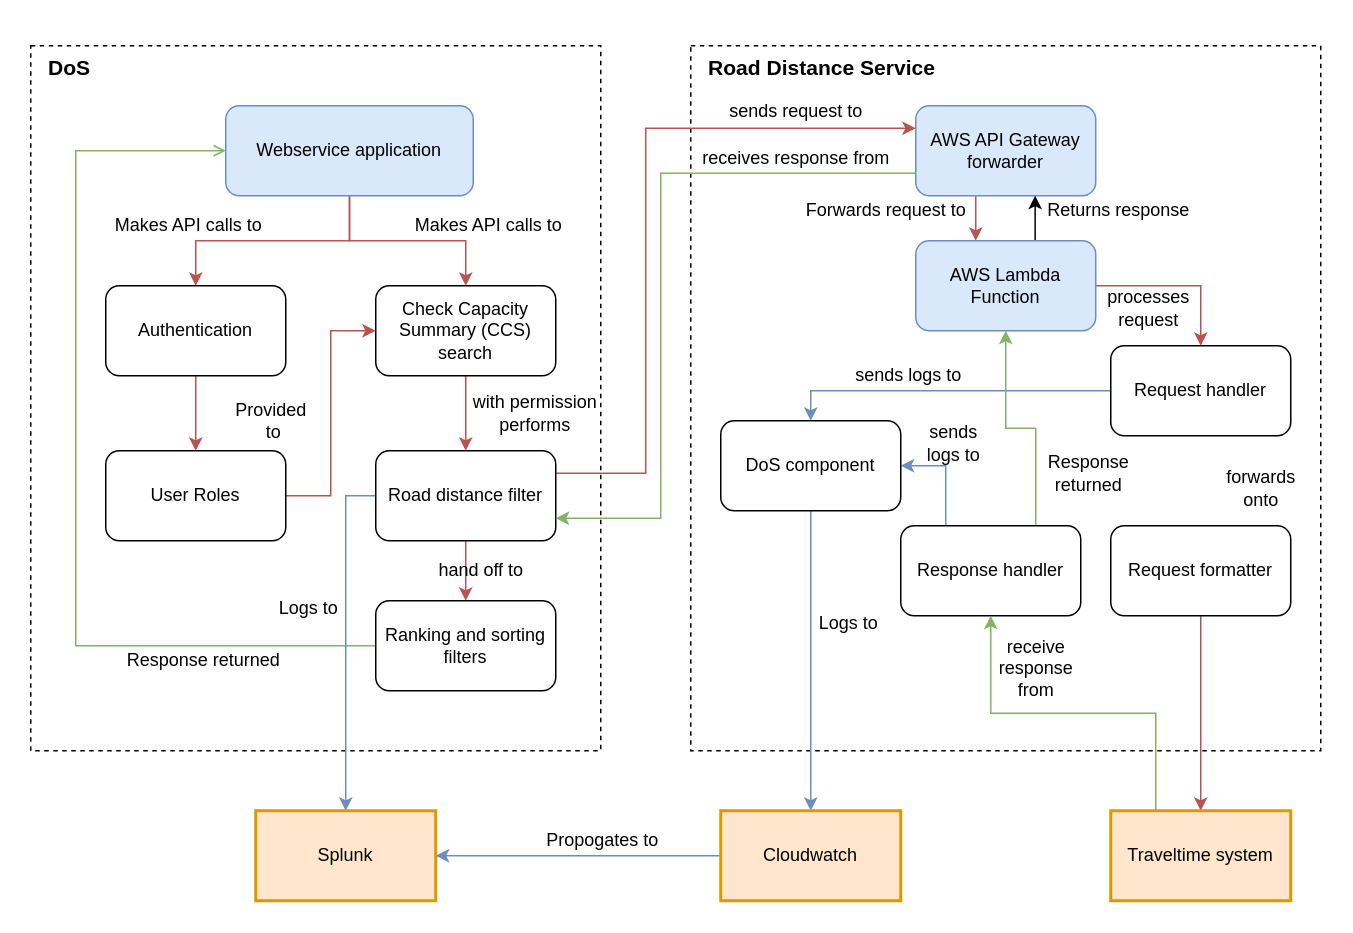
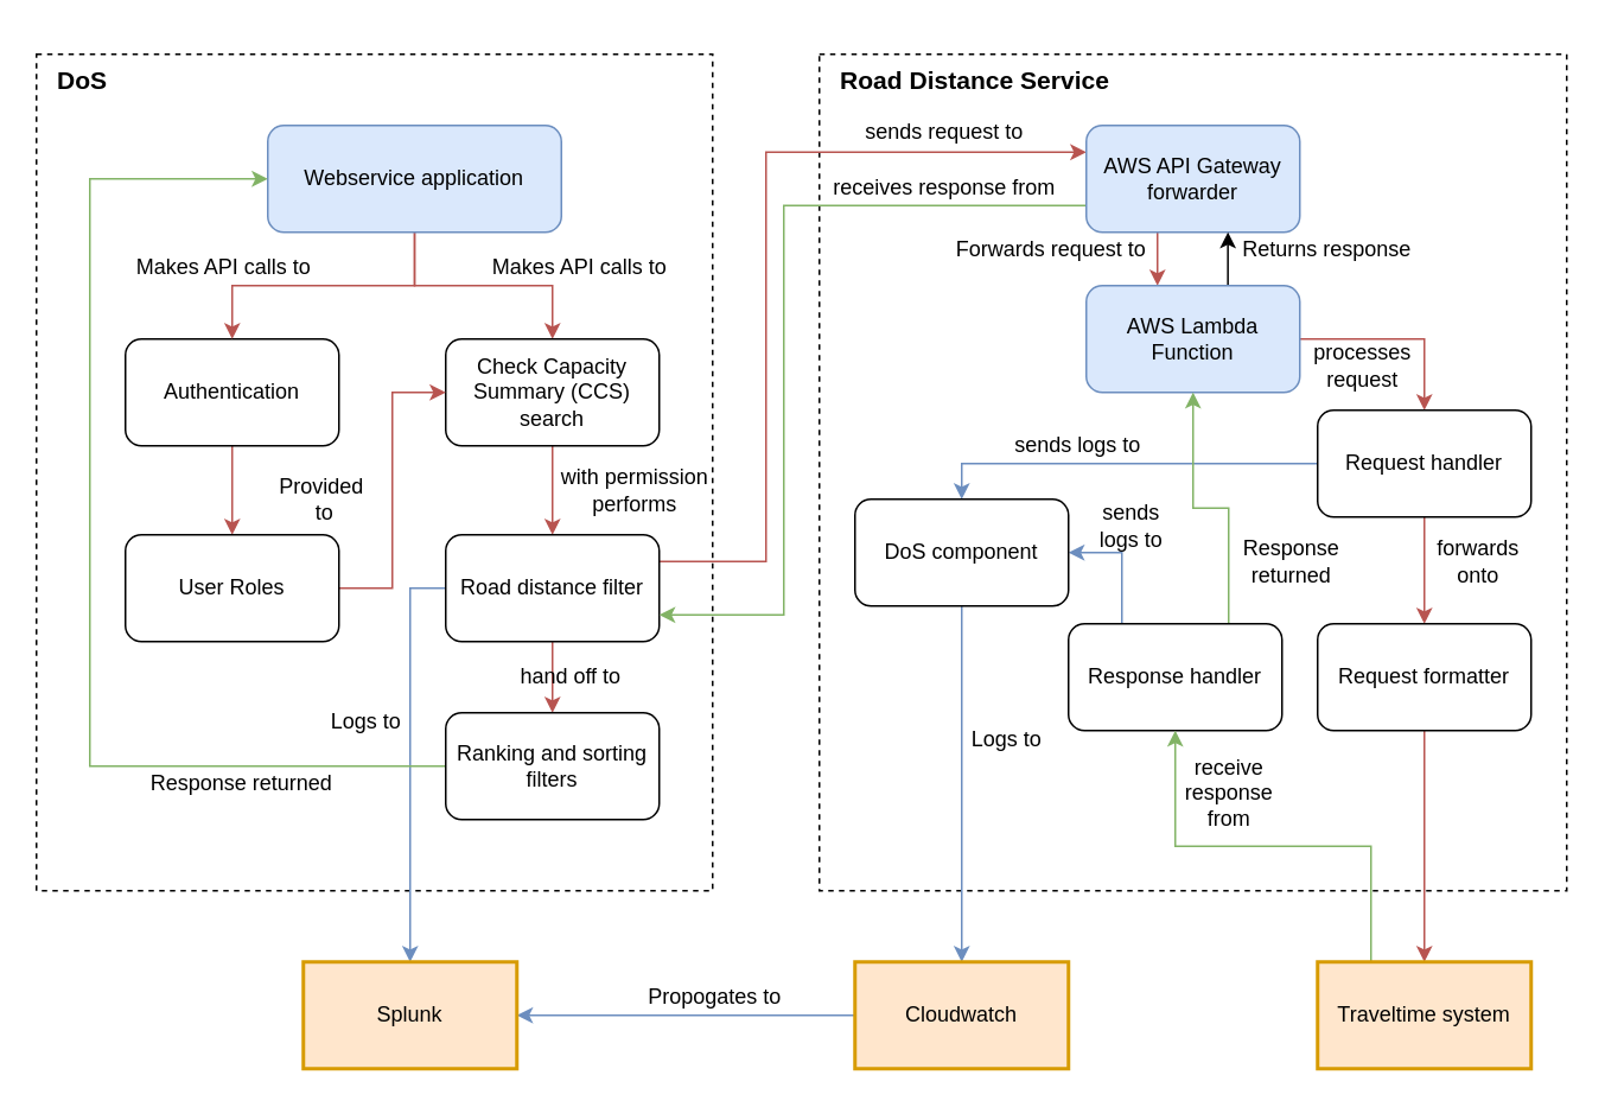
  <mxCell id="0" />
  <mxCell id="1" parent="0" />
  <mxCell id="2" value="" style="rounded=0;whiteSpace=wrap;html=1;dashed=1;fillColor=none;align=left;" parent="1" vertex="1"><mxGeometry x="20" y="30" width="380" height="470" as="geometry" /></mxCell>
  <mxCell id="3" value="" style="rounded=0;whiteSpace=wrap;html=1;dashed=1;fillColor=none;" parent="1" vertex="1"><mxGeometry x="460" y="30" width="420" height="470" as="geometry" /></mxCell>
  <mxCell id="4" style="edgeStyle=orthogonalEdgeStyle;rounded=0;orthogonalLoop=1;jettySize=auto;html=1;entryX=0.5;entryY=0;entryDx=0;entryDy=0;fillColor=#f8cecc;strokeColor=#b85450;" parent="1" source="5" target="12" edge="1"><mxGeometry relative="1" as="geometry" /></mxCell>
  <mxCell id="5" value="Authentication" style="rounded=1;whiteSpace=wrap;html=1;" parent="1" vertex="1"><mxGeometry x="70" y="190" width="120" height="60" as="geometry" /></mxCell>
  <mxCell id="6" style="edgeStyle=orthogonalEdgeStyle;rounded=0;orthogonalLoop=1;jettySize=auto;html=1;fillColor=#f8cecc;strokeColor=#b85450;" parent="1" source="8" target="5" edge="1"><mxGeometry relative="1" as="geometry" /></mxCell>
  <mxCell id="7" style="edgeStyle=orthogonalEdgeStyle;rounded=0;orthogonalLoop=1;jettySize=auto;html=1;entryX=0.5;entryY=0;entryDx=0;entryDy=0;fillColor=#f8cecc;strokeColor=#b85450;" parent="1" source="8" target="10" edge="1"><mxGeometry relative="1" as="geometry" /></mxCell>
  <mxCell id="8" value="Webservice application" style="rounded=1;whiteSpace=wrap;html=1;fillColor=#dae8fc;strokeColor=#6c8ebf;" parent="1" vertex="1"><mxGeometry x="150" y="70" width="165" height="60" as="geometry" /></mxCell>
  <mxCell id="9" style="edgeStyle=orthogonalEdgeStyle;rounded=0;orthogonalLoop=1;jettySize=auto;html=1;entryX=0.5;entryY=0;entryDx=0;entryDy=0;fillColor=#f8cecc;strokeColor=#b85450;" parent="1" source="10" target="16" edge="1"><mxGeometry relative="1" as="geometry" /></mxCell>
  <mxCell id="10" value="Check Capacity Summary (CCS) search" style="rounded=1;whiteSpace=wrap;html=1;" parent="1" vertex="1"><mxGeometry x="250" y="190" width="120" height="60" as="geometry" /></mxCell>
  <mxCell id="11" style="edgeStyle=orthogonalEdgeStyle;rounded=0;orthogonalLoop=1;jettySize=auto;html=1;entryX=0;entryY=0.5;entryDx=0;entryDy=0;fillColor=#f8cecc;strokeColor=#b85450;" parent="1" source="12" target="10" edge="1"><mxGeometry relative="1" as="geometry" /></mxCell>
  <mxCell id="12" value="User Roles" style="rounded=1;whiteSpace=wrap;html=1;" parent="1" vertex="1"><mxGeometry x="70" y="300" width="120" height="60" as="geometry" /></mxCell>
  <mxCell id="13" style="edgeStyle=orthogonalEdgeStyle;rounded=0;orthogonalLoop=1;jettySize=auto;html=1;entryX=0.5;entryY=0;entryDx=0;entryDy=0;exitX=0;exitY=0.5;exitDx=0;exitDy=0;fillColor=#dae8fc;strokeColor=#6c8ebf;" parent="1" source="16" target="54" edge="1"><mxGeometry relative="1" as="geometry" /></mxCell>
  <mxCell id="14" style="edgeStyle=orthogonalEdgeStyle;rounded=0;orthogonalLoop=1;jettySize=auto;html=1;entryX=0;entryY=0.25;entryDx=0;entryDy=0;exitX=1;exitY=0.25;exitDx=0;exitDy=0;fillColor=#f8cecc;strokeColor=#b85450;" parent="1" source="16" target="19" edge="1"><mxGeometry relative="1" as="geometry"><Array as="points"><mxPoint x="430" y="315" /><mxPoint x="430" y="85" /></Array><mxPoint x="390" y="330" as="sourcePoint" /></mxGeometry></mxCell>
  <mxCell id="15" style="edgeStyle=orthogonalEdgeStyle;rounded=0;orthogonalLoop=1;jettySize=auto;html=1;exitX=0.5;exitY=1;exitDx=0;exitDy=0;entryX=0.5;entryY=0;entryDx=0;entryDy=0;fillColor=#f8cecc;strokeColor=#b85450;" parent="1" source="16" target="52" edge="1"><mxGeometry relative="1" as="geometry" /></mxCell>
  <mxCell id="16" value="Road distance filter" style="rounded=1;whiteSpace=wrap;html=1;" parent="1" vertex="1"><mxGeometry x="250" y="300" width="120" height="60" as="geometry" /></mxCell>
  <mxCell id="17" style="edgeStyle=orthogonalEdgeStyle;rounded=0;orthogonalLoop=1;jettySize=auto;html=1;entryX=0.75;entryY=0;entryDx=0;entryDy=0;endArrow=classic;endFill=1;exitX=0.75;exitY=1;exitDx=0;exitDy=0;fillColor=#f8cecc;strokeColor=#b85450;" edge="1" parent="1"><mxGeometry relative="1" as="geometry"><mxPoint x="650" y="130" as="sourcePoint" /><mxPoint x="650" y="160" as="targetPoint" /></mxGeometry></mxCell>
  <mxCell id="18" style="edgeStyle=orthogonalEdgeStyle;rounded=0;orthogonalLoop=1;jettySize=auto;html=1;entryX=1;entryY=0.75;entryDx=0;entryDy=0;endArrow=classic;endFill=1;exitX=0;exitY=0.75;exitDx=0;exitDy=0;fillColor=#d5e8d4;strokeColor=#82b366;" edge="1" parent="1" source="19" target="16"><mxGeometry relative="1" as="geometry"><Array as="points"><mxPoint x="440" y="115" /><mxPoint x="440" y="345" /></Array></mxGeometry></mxCell>
  <mxCell id="19" value="AWS API Gateway forwarder" style="rounded=1;whiteSpace=wrap;html=1;fillColor=#dae8fc;strokeColor=#6c8ebf;" parent="1" vertex="1"><mxGeometry x="610" y="70" width="120" height="60" as="geometry" /></mxCell>
  <mxCell id="20" style="edgeStyle=orthogonalEdgeStyle;rounded=0;orthogonalLoop=1;jettySize=auto;html=1;fillColor=#f8cecc;strokeColor=#b85450;" parent="1" source="22" target="26" edge="1"><mxGeometry relative="1" as="geometry" /></mxCell>
  <mxCell id="21" style="edgeStyle=orthogonalEdgeStyle;rounded=0;orthogonalLoop=1;jettySize=auto;html=1;entryX=0.25;entryY=1;entryDx=0;entryDy=0;endArrow=classic;endFill=1;exitX=0.25;exitY=0;exitDx=0;exitDy=0;" edge="1" parent="1"><mxGeometry relative="1" as="geometry"><mxPoint x="689.6" y="160" as="sourcePoint" /><mxPoint x="689.6" y="130" as="targetPoint" /></mxGeometry></mxCell>
  <mxCell id="22" value="AWS Lambda Function" style="rounded=1;whiteSpace=wrap;html=1;fillColor=#dae8fc;strokeColor=#6c8ebf;" parent="1" vertex="1"><mxGeometry x="610" y="160" width="120" height="60" as="geometry" /></mxCell>
  <mxCell id="23" style="edgeStyle=orthogonalEdgeStyle;rounded=0;orthogonalLoop=1;jettySize=auto;html=1;exitX=0.5;exitY=1;exitDx=0;exitDy=0;entryX=0.5;entryY=0;entryDx=0;entryDy=0;fillColor=#f8cecc;strokeColor=#b85450;" parent="1" source="48" target="44" edge="1"><mxGeometry relative="1" as="geometry"><Array as="points"><mxPoint x="800" y="500" /><mxPoint x="800" y="500" /></Array></mxGeometry></mxCell>
+ <mxCell id="24" style="edgeStyle=orthogonalEdgeStyle;rounded=0;orthogonalLoop=1;jettySize=auto;html=1;entryX=0.5;entryY=0;entryDx=0;entryDy=0;fillColor=#f8cecc;strokeColor=#b85450;" parent="1" source="26" target="48" edge="1"><mxGeometry relative="1" as="geometry" /></mxCell>
  <mxCell id="25" style="edgeStyle=orthogonalEdgeStyle;rounded=0;orthogonalLoop=1;jettySize=auto;html=1;exitX=0;exitY=0.5;exitDx=0;exitDy=0;entryX=0.5;entryY=0;entryDx=0;entryDy=0;fillColor=#dae8fc;strokeColor=#6c8ebf;" parent="1" source="26" target="31" edge="1"><mxGeometry relative="1" as="geometry" /></mxCell>
  <mxCell id="26" value="Request handler" style="rounded=1;whiteSpace=wrap;html=1;" parent="1" vertex="1"><mxGeometry x="740" y="230" width="120" height="60" as="geometry" /></mxCell>
  <mxCell id="27" style="edgeStyle=orthogonalEdgeStyle;rounded=0;orthogonalLoop=1;jettySize=auto;html=1;entryX=1;entryY=0.5;entryDx=0;entryDy=0;exitX=0.25;exitY=0;exitDx=0;exitDy=0;fillColor=#dae8fc;strokeColor=#6c8ebf;" parent="1" source="29" target="31" edge="1"><mxGeometry relative="1" as="geometry" /></mxCell>
  <mxCell id="28" style="edgeStyle=orthogonalEdgeStyle;rounded=0;orthogonalLoop=1;jettySize=auto;html=1;endArrow=classic;endFill=1;exitX=0.75;exitY=0;exitDx=0;exitDy=0;entryX=0.5;entryY=1;entryDx=0;entryDy=0;fillColor=#d5e8d4;strokeColor=#82b366;" edge="1" parent="1" source="29" target="22"><mxGeometry relative="1" as="geometry"><mxPoint x="670" y="230" as="targetPoint" /></mxGeometry></mxCell>
  <mxCell id="29" value="Response handler" style="rounded=1;whiteSpace=wrap;html=1;" parent="1" vertex="1"><mxGeometry x="600" y="350" width="120" height="60" as="geometry" /></mxCell>
  <mxCell id="30" style="edgeStyle=orthogonalEdgeStyle;rounded=0;orthogonalLoop=1;jettySize=auto;html=1;entryX=0.5;entryY=0;entryDx=0;entryDy=0;fillColor=#dae8fc;strokeColor=#6c8ebf;" parent="1" source="31" target="47" edge="1"><mxGeometry relative="1" as="geometry"><mxPoint x="680" y="420" as="targetPoint" /></mxGeometry></mxCell>
  <mxCell id="31" value="DoS component" style="rounded=1;whiteSpace=wrap;html=1;" parent="1" vertex="1"><mxGeometry x="480" y="280" width="120" height="60" as="geometry" /></mxCell>
  <mxCell id="32" value="&lt;h3&gt;&lt;b&gt;DoS&lt;/b&gt;&lt;/h3&gt;" style="text;html=1;align=left;verticalAlign=middle;resizable=0;points=[];autosize=1;strokeColor=none;" parent="1" vertex="1"><mxGeometry x="30" width="40" height="50" as="geometry" y="20" /></mxCell>
  <mxCell id="33" value="&lt;h3&gt;&lt;b&gt;Road Distance Service&lt;/b&gt;&lt;/h3&gt;" style="text;html=1;align=left;verticalAlign=middle;resizable=0;points=[];autosize=1;strokeColor=none;" parent="1" vertex="1"><mxGeometry x="470" width="170" height="50" as="geometry" y="20" /></mxCell>
  <mxCell id="34" value="Makes API calls to" style="text;html=1;align=center;verticalAlign=middle;resizable=0;points=[];autosize=1;strokeColor=none;" parent="1" vertex="1"><mxGeometry x="70" y="140" width="110" height="20" as="geometry" /></mxCell>
  <mxCell id="35" value="Makes API calls to" style="text;html=1;align=center;verticalAlign=middle;resizable=0;points=[];autosize=1;strokeColor=none;" parent="1" vertex="1"><mxGeometry x="270" y="140" width="110" height="20" as="geometry" /></mxCell>
  <mxCell id="36" value="Provided&lt;br&gt;&amp;nbsp;to" style="text;html=1;align=center;verticalAlign=middle;resizable=0;points=[];autosize=1;strokeColor=none;" parent="1" vertex="1"><mxGeometry x="150" y="265" width="60" height="30" as="geometry" /></mxCell>
  <mxCell id="37" value="with permission &lt;br&gt;performs" style="text;html=1;align=center;verticalAlign=middle;resizable=0;points=[];autosize=1;strokeColor=none;" parent="1" vertex="1"><mxGeometry x="306" y="260" width="100" height="30" as="geometry" /></mxCell>
  <mxCell id="38" value="sends request to" style="text;html=1;align=center;verticalAlign=middle;resizable=0;points=[];autosize=1;strokeColor=none;" parent="1" vertex="1"><mxGeometry x="480" y="64" width="100" height="20" as="geometry" /></mxCell>
  <mxCell id="39" value="sends &lt;br&gt;logs to" style="text;html=1;align=center;verticalAlign=middle;resizable=0;points=[];autosize=1;strokeColor=none;" parent="1" vertex="1"><mxGeometry x="610" y="280" width="50" height="30" as="geometry" /></mxCell>
  <mxCell id="40" value="Forwards request to" style="text;html=1;align=center;verticalAlign=middle;resizable=0;points=[];autosize=1;strokeColor=none;" parent="1" vertex="1"><mxGeometry x="530" y="130" width="120" height="20" as="geometry" /></mxCell>
  <mxCell id="41" value="processes&lt;br&gt;request" style="text;html=1;align=center;verticalAlign=middle;resizable=0;points=[];autosize=1;strokeColor=none;" parent="1" vertex="1"><mxGeometry x="730" y="190" width="70" height="30" as="geometry" /></mxCell>
  <mxCell id="42" value="Logs to" style="text;html=1;align=center;verticalAlign=middle;resizable=0;points=[];autosize=1;strokeColor=none;" parent="1" vertex="1"><mxGeometry x="540" y="405" width="50" height="20" as="geometry" /></mxCell>
  <mxCell id="43" style="edgeStyle=orthogonalEdgeStyle;rounded=0;orthogonalLoop=1;jettySize=auto;html=1;entryX=0.5;entryY=1;entryDx=0;entryDy=0;exitX=0.25;exitY=0;exitDx=0;exitDy=0;fillColor=#d5e8d4;strokeColor=#82b366;" parent="1" source="44" target="29" edge="1"><mxGeometry relative="1" as="geometry" /></mxCell>
  <mxCell id="44" value="Traveltime system" style="rounded=0;whiteSpace=wrap;html=1;fillColor=#ffe6cc;strokeColor=#d79b00;strokeWidth=2;" parent="1" vertex="1"><mxGeometry x="740" y="540" width="120" height="60" as="geometry" /></mxCell>
  <mxCell id="45" value="receive &lt;br&gt;response &lt;br&gt;from" style="text;html=1;align=center;verticalAlign=middle;resizable=0;points=[];autosize=1;strokeColor=none;" parent="1" vertex="1"><mxGeometry x="660" y="420" width="60" height="50" as="geometry" /></mxCell>
  <mxCell id="46" style="edgeStyle=orthogonalEdgeStyle;rounded=0;orthogonalLoop=1;jettySize=auto;html=1;entryX=1;entryY=0.5;entryDx=0;entryDy=0;endArrow=classic;endFill=1;fillColor=#dae8fc;strokeColor=#6c8ebf;" edge="1" parent="1" source="47" target="54"><mxGeometry relative="1" as="geometry" /></mxCell>
  <mxCell id="47" value="Cloudwatch" style="rounded=0;whiteSpace=wrap;html=1;fillColor=#ffe6cc;strokeColor=#d79b00;strokeWidth=2;" parent="1" vertex="1"><mxGeometry x="480" y="540" width="120" height="60" as="geometry" /></mxCell>
  <mxCell id="48" value="Request formatter" style="rounded=1;whiteSpace=wrap;html=1;" parent="1" vertex="1"><mxGeometry x="740" y="350" width="120" height="60" as="geometry" /></mxCell>
- <mxCell id="49" value="forwards&lt;br&gt;onto" style="text;html=1;align=center;verticalAlign=middle;resizable=0;points=[];autosize=1;shadow=0;" parent="1" vertex="1"><mxGeometry x="810" y="310" width="60" height="30" as="geometry" /></mxCell>
+ <mxCell id="49" value="forwards&lt;br&gt;onto" style="text;html=1;align=center;verticalAlign=middle;resizable=0;points=[];autosize=1;shadow=0;" parent="1" vertex="1"><mxGeometry x="800" y="300" width="60" height="30" as="geometry" /></mxCell>
  <mxCell id="50" value="sends logs to" style="text;html=1;align=center;verticalAlign=middle;resizable=0;points=[];autosize=1;strokeColor=none;" parent="1" vertex="1"><mxGeometry x="560" y="240" width="90" height="20" as="geometry" /></mxCell>
- <mxCell id="51" style="edgeStyle=orthogonalEdgeStyle;rounded=0;orthogonalLoop=1;jettySize=auto;html=1;entryX=0;entryY=0.5;entryDx=0;entryDy=0;endArrow=open;endFill=1;fillColor=#d5e8d4;strokeColor=#82b366;exitX=0;exitY=0.5;exitDx=0;exitDy=0;" edge="1" parent="1" source="52" target="8"><mxGeometry relative="1" as="geometry"><Array as="points"><mxPoint x="50" y="430" /><mxPoint x="50" y="100" /></Array></mxGeometry></mxCell>
+ <mxCell id="51" style="edgeStyle=orthogonalEdgeStyle;rounded=0;orthogonalLoop=1;jettySize=auto;html=1;entryX=0;entryY=0.5;entryDx=0;entryDy=0;endArrow=classic;endFill=1;fillColor=#d5e8d4;strokeColor=#82b366;exitX=0;exitY=0.5;exitDx=0;exitDy=0;" edge="1" parent="1" source="52" target="8"><mxGeometry relative="1" as="geometry"><Array as="points"><mxPoint x="50" y="430" /><mxPoint x="50" y="100" /></Array></mxGeometry></mxCell>
  <mxCell id="52" value="Ranking and sorting filters" style="rounded=1;whiteSpace=wrap;html=1;" parent="1" vertex="1"><mxGeometry x="250" y="400" width="120" height="60" as="geometry" /></mxCell>
  <mxCell id="53" value="hand off to" style="text;html=1;align=center;verticalAlign=middle;resizable=0;points=[];autosize=1;strokeColor=none;" parent="1" vertex="1"><mxGeometry x="285" y="370" width="70" height="20" as="geometry" /></mxCell>
  <mxCell id="54" value="Splunk" style="rounded=0;whiteSpace=wrap;html=1;fillColor=#ffe6cc;strokeColor=#d79b00;strokeWidth=2;" vertex="1" parent="1"><mxGeometry x="170" y="540" width="120" height="60" as="geometry" /></mxCell>
  <mxCell id="55" value="Logs to" style="text;html=1;align=center;verticalAlign=middle;resizable=0;points=[];autosize=1;strokeColor=none;" vertex="1" parent="1"><mxGeometry x="180" y="395" width="50" height="20" as="geometry" /></mxCell>
  <mxCell id="56" value="Propogates to" style="text;html=1;align=center;verticalAlign=middle;resizable=0;points=[];autosize=1;strokeColor=none;" vertex="1" parent="1"><mxGeometry x="356" y="550" width="90" height="20" as="geometry" /></mxCell>
  <mxCell id="57" value="Response &lt;br&gt;returned" style="text;html=1;align=center;verticalAlign=middle;resizable=0;points=[];autosize=1;strokeColor=none;" vertex="1" parent="1"><mxGeometry x="690" y="300" width="70" height="30" as="geometry" /></mxCell>
  <mxCell id="58" value="Returns response" style="text;html=1;align=center;verticalAlign=middle;resizable=0;points=[];autosize=1;strokeColor=none;" vertex="1" parent="1"><mxGeometry x="690" y="130" width="110" height="20" as="geometry" /></mxCell>
  <mxCell id="59" value="receives response from" style="text;html=1;align=center;verticalAlign=middle;resizable=0;points=[];autosize=1;strokeColor=none;" vertex="1" parent="1"><mxGeometry x="460" y="95" width="140" height="20" as="geometry" /></mxCell>
  <mxCell id="60" value="Response returned" style="text;html=1;align=center;verticalAlign=middle;resizable=0;points=[];autosize=1;strokeColor=none;" vertex="1" parent="1"><mxGeometry x="75" y="430" width="120" height="20" as="geometry" /></mxCell>
